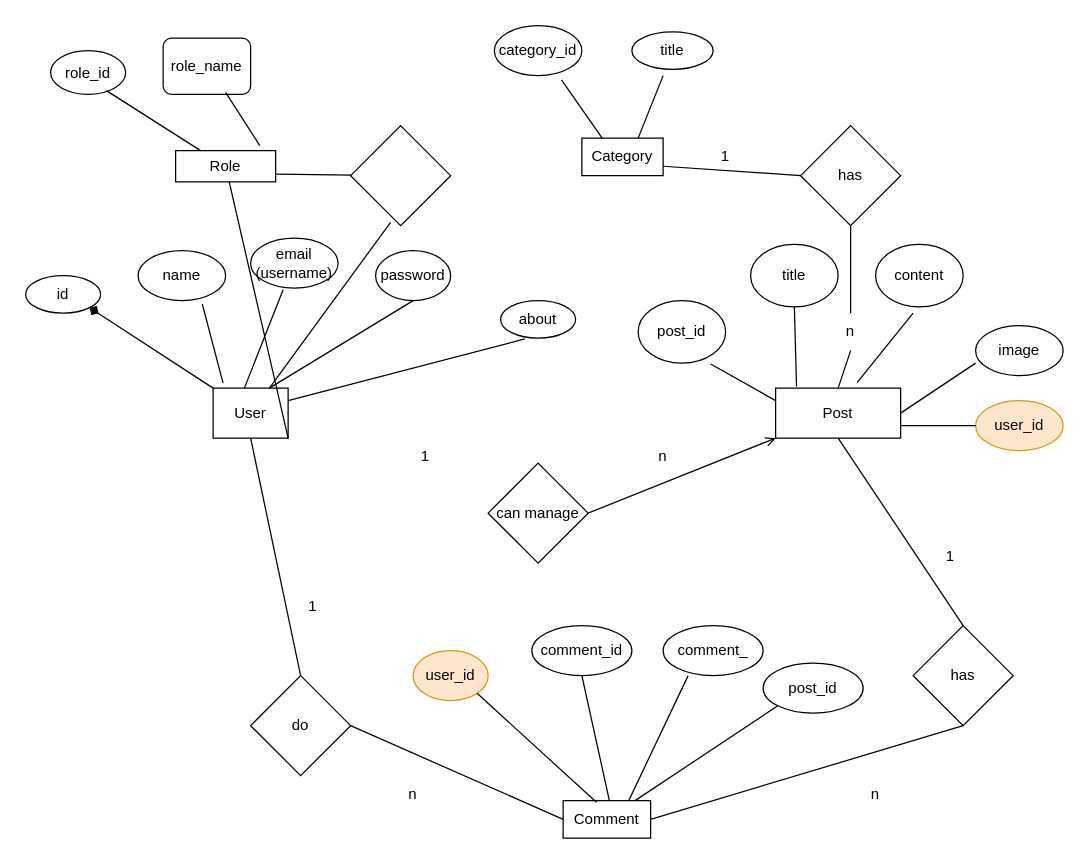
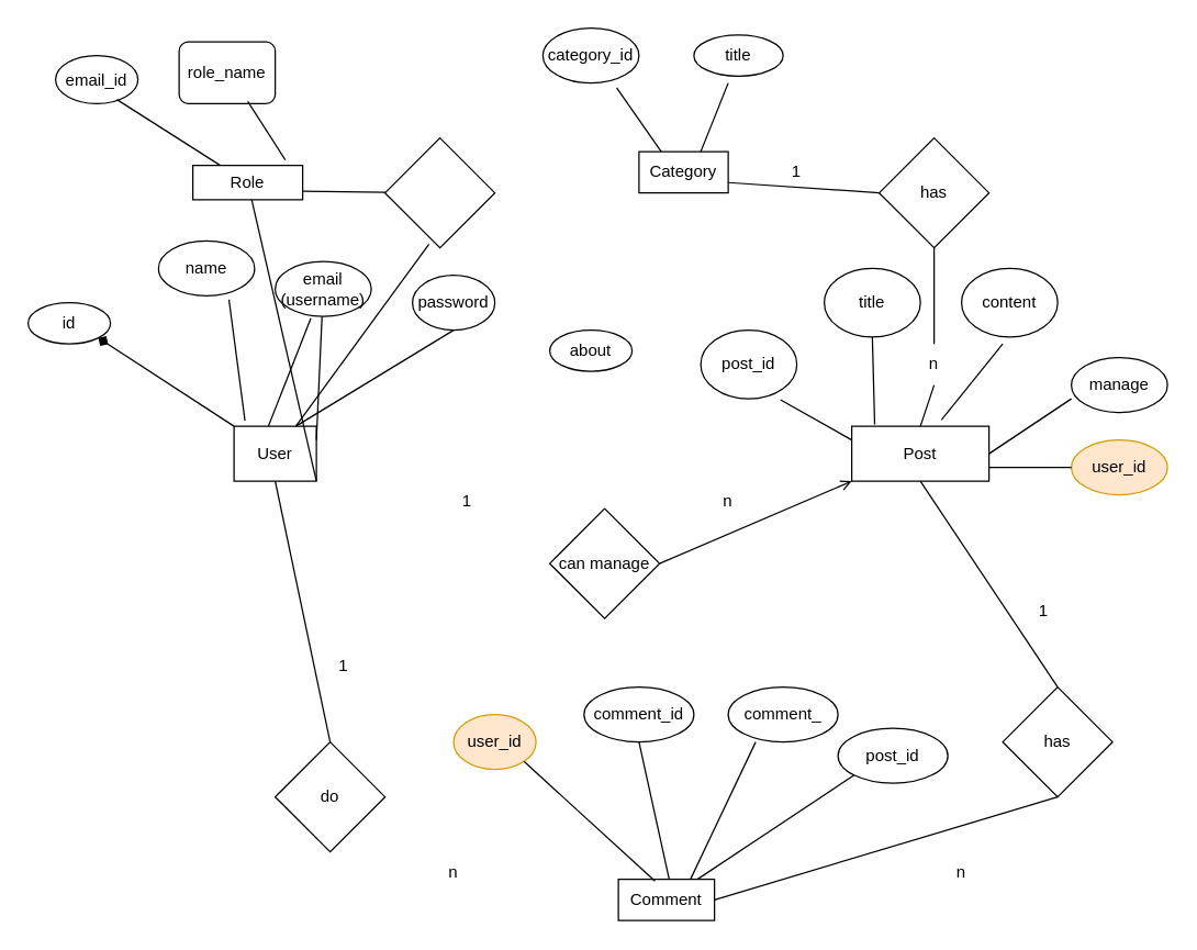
  <mxCell id="0" />
  <mxCell id="1" parent="0" />
  <mxCell id="2" value="User" style="rounded=0;whiteSpace=wrap;html=1;" vertex="1" parent="1"><mxGeometry x="170" y="310" width="60" height="40" as="geometry" /></mxCell>
  <mxCell id="3" value="id" style="ellipse;whiteSpace=wrap;html=1;" vertex="1" parent="1"><mxGeometry x="20" y="220" width="60" height="30" as="geometry" /></mxCell>
- <mxCell id="4" value="name" style="ellipse;whiteSpace=wrap;html=1;" vertex="1" parent="1"><mxGeometry x="110" y="200" width="70" height="40" as="geometry" /></mxCell>
+ <mxCell id="4" value="name" style="ellipse;whiteSpace=wrap;html=1;" vertex="1" parent="1"><mxGeometry x="115" y="175" width="70" height="40" as="geometry" /></mxCell>
  <mxCell id="5" value="email&lt;br&gt;(username)" style="ellipse;whiteSpace=wrap;html=1;" vertex="1" parent="1"><mxGeometry x="200" y="190" width="70" height="40" as="geometry" /></mxCell>
  <mxCell id="6" value="password" style="ellipse;whiteSpace=wrap;html=1;" vertex="1" parent="1"><mxGeometry x="300" y="200" width="60" height="40" as="geometry" /></mxCell>
  <mxCell id="7" value="about" style="ellipse;whiteSpace=wrap;html=1;" vertex="1" parent="1"><mxGeometry x="400" y="240" width="60" height="30" as="geometry" /></mxCell>
- <mxCell id="8" value="" style="endArrow=none;html=1;rounded=0;exitX=1;exitY=0.25;exitDx=0;exitDy=0;entryX=0.322;entryY=1.022;entryDx=0;entryDy=0;entryPerimeter=0;" edge="1" parent="1" source="2" target="7"><mxGeometry width="50" height="50" relative="1" as="geometry"><mxPoint x="390" y="350" as="sourcePoint" /><mxPoint x="440" y="300" as="targetPoint" /></mxGeometry></mxCell>
+ <mxCell id="8" value="" style="endArrow=none;html=1;rounded=0;exitX=1;exitY=0.25;exitDx=0;exitDy=0;" edge="1" parent="1" source="2" target="5"><mxGeometry width="50" height="50" relative="1" as="geometry"><mxPoint x="390" y="350" as="sourcePoint" /><mxPoint x="440" y="300" as="targetPoint" /></mxGeometry></mxCell>
  <mxCell id="9" value="" style="endArrow=none;html=1;rounded=0;exitX=0.75;exitY=0;exitDx=0;exitDy=0;entryX=0.5;entryY=1;entryDx=0;entryDy=0;" edge="1" parent="1" source="2" target="6"><mxGeometry width="50" height="50" relative="1" as="geometry"><mxPoint x="390" y="350" as="sourcePoint" /><mxPoint x="440" y="300" as="targetPoint" /></mxGeometry></mxCell>
  <mxCell id="10" value="" style="endArrow=none;html=1;rounded=0;exitX=0.75;exitY=0;exitDx=0;exitDy=0;entryX=0.371;entryY=1.033;entryDx=0;entryDy=0;entryPerimeter=0;" edge="1" parent="1" target="5"><mxGeometry width="50" height="50" relative="1" as="geometry"><mxPoint x="195" y="310" as="sourcePoint" /><mxPoint x="300" y="240" as="targetPoint" /></mxGeometry></mxCell>
  <mxCell id="11" value="" style="endArrow=none;html=1;rounded=0;exitX=0.133;exitY=-0.1;exitDx=0;exitDy=0;entryX=0.733;entryY=1.067;entryDx=0;entryDy=0;entryPerimeter=0;exitPerimeter=0;" edge="1" parent="1" source="2" target="4"><mxGeometry width="50" height="50" relative="1" as="geometry"><mxPoint x="245" y="330" as="sourcePoint" /><mxPoint x="350" y="260" as="targetPoint" /></mxGeometry></mxCell>
  <mxCell id="12" value="" style="endArrow=diamond;html=1;rounded=0;exitX=0;exitY=0;exitDx=0;exitDy=0;entryX=1;entryY=1;entryDx=0;entryDy=0;" edge="1" parent="1" source="2" target="3"><mxGeometry width="50" height="50" relative="1" as="geometry"><mxPoint x="255" y="340" as="sourcePoint" /><mxPoint x="360" y="270" as="targetPoint" /></mxGeometry></mxCell>
  <mxCell id="13" value="Post" style="rounded=0;whiteSpace=wrap;html=1;" vertex="1" parent="1"><mxGeometry x="620" y="310" width="100" height="40" as="geometry" /></mxCell>
  <mxCell id="14" value="post_id" style="ellipse;whiteSpace=wrap;html=1;" vertex="1" parent="1"><mxGeometry x="510" y="240" width="70" height="50" as="geometry" /></mxCell>
  <mxCell id="15" value="title&lt;span style=&quot;color: rgba(0, 0, 0, 0); font-family: monospace; font-size: 0px; text-align: start;&quot;&gt;%3CmxGraphModel%3E%3Croot%3E%3CmxCell%20id%3D%220%22%2F%3E%3CmxCell%20id%3D%221%22%20parent%3D%220%22%2F%3E%3CmxCell%20id%3D%222%22%20value%3D%22post-id%22%20style%3D%22ellipse%3BwhiteSpace%3Dwrap%3Bhtml%3D1%3B%22%20vertex%3D%221%22%20parent%3D%221%22%3E%3CmxGeometry%20x%3D%22490%22%20y%3D%22240%22%20width%3D%2270%22%20height%3D%2250%22%20as%3D%22geometry%22%2F%3E%3C%2FmxCell%3E%3C%2Froot%3E%3C%2FmxGraphModel%3E&lt;/span&gt;" style="ellipse;whiteSpace=wrap;html=1;" vertex="1" parent="1"><mxGeometry x="600" y="195" width="70" height="50" as="geometry" /></mxCell>
  <mxCell id="16" value="content" style="ellipse;whiteSpace=wrap;html=1;" vertex="1" parent="1"><mxGeometry x="700" y="195" width="70" height="50" as="geometry" /></mxCell>
- <mxCell id="17" value="image" style="ellipse;whiteSpace=wrap;html=1;" vertex="1" parent="1"><mxGeometry x="780" y="260" width="70" height="40" as="geometry" /></mxCell>
+ <mxCell id="17" value="manage" style="ellipse;whiteSpace=wrap;html=1;" vertex="1" parent="1"><mxGeometry x="780" y="260" width="70" height="40" as="geometry" /></mxCell>
  <mxCell id="18" value="" style="endArrow=none;html=1;rounded=0;exitX=0.829;exitY=1.013;exitDx=0;exitDy=0;exitPerimeter=0;entryX=0;entryY=0.25;entryDx=0;entryDy=0;" edge="1" parent="1" source="14" target="13"><mxGeometry width="50" height="50" relative="1" as="geometry"><mxPoint x="590" y="350" as="sourcePoint" /><mxPoint x="640" y="300" as="targetPoint" /></mxGeometry></mxCell>
  <mxCell id="19" value="" style="endArrow=none;html=1;rounded=0;entryX=0.5;entryY=1;entryDx=0;entryDy=0;exitX=0.167;exitY=-0.033;exitDx=0;exitDy=0;exitPerimeter=0;" edge="1" parent="1" source="13" target="15"><mxGeometry width="50" height="50" relative="1" as="geometry"><mxPoint x="635" y="300" as="sourcePoint" /><mxPoint x="640" y="300" as="targetPoint" /></mxGeometry></mxCell>
  <mxCell id="20" value="" style="endArrow=none;html=1;rounded=0;exitX=0.653;exitY=-0.117;exitDx=0;exitDy=0;exitPerimeter=0;" edge="1" parent="1" source="13"><mxGeometry width="50" height="50" relative="1" as="geometry"><mxPoint x="680" y="300" as="sourcePoint" /><mxPoint x="730" y="250" as="targetPoint" /></mxGeometry></mxCell>
  <mxCell id="21" value="" style="endArrow=none;html=1;rounded=0;entryX=0;entryY=0.75;entryDx=0;entryDy=0;exitX=1;exitY=0.5;exitDx=0;exitDy=0;entryPerimeter=0;" edge="1" parent="1" source="13" target="17"><mxGeometry width="50" height="50" relative="1" as="geometry"><mxPoint x="656.7" y="328.68" as="sourcePoint" /><mxPoint x="655" y="265" as="targetPoint" /></mxGeometry></mxCell>
  <mxCell id="22" value="user_id" style="ellipse;whiteSpace=wrap;html=1;fillColor=#ffe6cc;strokeColor=#d79b00;" vertex="1" parent="1"><mxGeometry x="780" y="320" width="70" height="40" as="geometry" /></mxCell>
  <mxCell id="23" value="" style="endArrow=none;html=1;rounded=0;entryX=0;entryY=0.5;entryDx=0;entryDy=0;exitX=1;exitY=0.75;exitDx=0;exitDy=0;" edge="1" parent="1" source="13" target="22"><mxGeometry width="50" height="50" relative="1" as="geometry"><mxPoint x="730" y="340" as="sourcePoint" /><mxPoint x="790" y="300" as="targetPoint" /></mxGeometry></mxCell>
- <mxCell id="24" value="can manage" style="rhombus;whiteSpace=wrap;html=1;" vertex="1" parent="1"><mxGeometry x="390" y="370" width="80" height="80" as="geometry" /></mxCell>
+ <mxCell id="24" value="can manage" style="rhombus;whiteSpace=wrap;html=1;" vertex="1" parent="1"><mxGeometry x="400" y="370" width="80" height="80" as="geometry" /></mxCell>
  <mxCell id="25" value="" style="endArrow=none;html=1;rounded=0;exitX=1;exitY=1;exitDx=0;exitDy=0;" edge="1" parent="1" source="2" target="59"><mxGeometry width="50" height="50" relative="1" as="geometry"><mxPoint x="590" y="350" as="sourcePoint" /><mxPoint x="640" y="300" as="targetPoint" /></mxGeometry></mxCell>
  <mxCell id="26" value="n" style="text;html=1;strokeColor=none;fillColor=none;align=center;verticalAlign=middle;whiteSpace=wrap;rounded=0;" vertex="1" parent="1"><mxGeometry x="500" y="350" width="60" height="30" as="geometry" /></mxCell>
  <mxCell id="27" value="1" style="text;html=1;strokeColor=none;fillColor=none;align=center;verticalAlign=middle;whiteSpace=wrap;rounded=0;" vertex="1" parent="1"><mxGeometry x="310" y="350" width="60" height="30" as="geometry" /></mxCell>
  <mxCell id="28" value="" style="endArrow=open;html=1;rounded=0;exitX=1;exitY=0.5;exitDx=0;exitDy=0;entryX=0;entryY=1;entryDx=0;entryDy=0;" edge="1" parent="1" source="24" target="13"><mxGeometry width="50" height="50" relative="1" as="geometry"><mxPoint x="250" y="360" as="sourcePoint" /><mxPoint x="410" y="420" as="targetPoint" /></mxGeometry></mxCell>
  <mxCell id="29" value="Comment" style="rounded=0;whiteSpace=wrap;html=1;" vertex="1" parent="1"><mxGeometry x="450" y="640" width="70" height="30" as="geometry" /></mxCell>
  <mxCell id="30" value="user_id" style="ellipse;whiteSpace=wrap;html=1;fillColor=#ffe6cc;strokeColor=#d79b00;" vertex="1" parent="1"><mxGeometry x="330" y="520" width="60" height="40" as="geometry" /></mxCell>
  <mxCell id="31" value="comment_id&lt;span style=&quot;color: rgba(0, 0, 0, 0); font-family: monospace; font-size: 0px; text-align: start;&quot;&gt;%3CmxGraphModel%3E%3Croot%3E%3CmxCell%20id%3D%220%22%2F%3E%3CmxCell%20id%3D%221%22%20parent%3D%220%22%2F%3E%3CmxCell%20id%3D%222%22%20value%3D%22%22%20style%3D%22endArrow%3Dnone%3Bhtml%3D1%3Brounded%3D0%3BexitX%3D1%3BexitY%3D1%3BexitDx%3D0%3BexitDy%3D0%3BentryX%3D0%3BentryY%3D0.5%3BentryDx%3D0%3BentryDy%3D0%3B%22%20edge%3D%221%22%20parent%3D%221%22%3E%3CmxGeometry%20width%3D%2250%22%20height%3D%2250%22%20relative%3D%221%22%20as%3D%22geometry%22%3E%3CmxPoint%20x%3D%22230%22%20y%3D%22340%22%20as%3D%22sourcePoint%22%2F%3E%3CmxPoint%20x%3D%22390%22%20y%3D%22400%22%20as%3D%22targetPoint%22%2F%3E%3C%2FmxGeometry%3E%3C%2FmxCell%3E%3C%2Froot%3E%3C%2FmxGraphModel%3E&lt;/span&gt;" style="ellipse;whiteSpace=wrap;html=1;" vertex="1" parent="1"><mxGeometry x="425" y="500" width="80" height="40" as="geometry" /></mxCell>
  <mxCell id="32" value="comment_&lt;span style=&quot;background-color: initial; color: rgba(0, 0, 0, 0); font-family: monospace; font-size: 0px; text-align: start;&quot;&gt;%3CmxGraphModel%3E%3Croot%3E%3CmxCell%20id%3D%220%22%2F%3E%3CmxCell%20id%3D%221%22%20parent%3D%220%22%2F%3E%3CmxCell%20id%3D%222%22%20value%3D%22%22%20style%3D%22endArrow%3Dnone%3Bhtml%3D1%3Brounded%3D0%3BexitX%3D1%3BexitY%3D1%3BexitDx%3D0%3BexitDy%3D0%3BentryX%3D0%3BentryY%3D0.5%3BentryDx%3D0%3BentryDy%3D0%3B%22%20edge%3D%221%22%20parent%3D%221%22%3E%3CmxGeometry%20width%3D%2250%22%20height%3D%2250%22%20relative%3D%221%22%20as%3D%22geometry%22%3E%3CmxPoint%20x%3D%22230%22%20y%3D%22340%22%20as%3D%22sourcePoint%22%2F%3E%3CmxPoint%20x%3D%22390%22%20y%3D%22400%22%20as%3D%22targetPoint%22%2F%3E%3C%2FmxGeometry%3E%3C%2FmxCell%3E%3C%2Froot%3E%3C%2FmxGraphModel%3E&lt;/span&gt;" style="ellipse;whiteSpace=wrap;html=1;" vertex="1" parent="1"><mxGeometry x="530" y="500" width="80" height="40" as="geometry" /></mxCell>
  <mxCell id="33" value="post_id" style="ellipse;whiteSpace=wrap;html=1;" vertex="1" parent="1"><mxGeometry x="610" y="530" width="80" height="40" as="geometry" /></mxCell>
  <mxCell id="34" value="" style="endArrow=none;html=1;rounded=0;exitX=0.381;exitY=0.044;exitDx=0;exitDy=0;exitPerimeter=0;entryX=1;entryY=1;entryDx=0;entryDy=0;" edge="1" parent="1" source="29" target="30"><mxGeometry width="50" height="50" relative="1" as="geometry"><mxPoint x="470" y="550" as="sourcePoint" /><mxPoint x="520" y="500" as="targetPoint" /></mxGeometry></mxCell>
  <mxCell id="35" value="" style="endArrow=none;html=1;rounded=0;entryX=0.5;entryY=1;entryDx=0;entryDy=0;" edge="1" parent="1" target="31"><mxGeometry width="50" height="50" relative="1" as="geometry"><mxPoint x="487" y="640" as="sourcePoint" /><mxPoint x="391.213" y="564.142" as="targetPoint" /></mxGeometry></mxCell>
  <mxCell id="36" value="" style="endArrow=none;html=1;rounded=0;exitX=0.75;exitY=0;exitDx=0;exitDy=0;entryX=0.25;entryY=1;entryDx=0;entryDy=0;entryPerimeter=0;" edge="1" parent="1" source="29" target="32"><mxGeometry width="50" height="50" relative="1" as="geometry"><mxPoint x="496.67" y="661.32" as="sourcePoint" /><mxPoint x="401.213" y="574.142" as="targetPoint" /></mxGeometry></mxCell>
  <mxCell id="37" value="" style="endArrow=none;html=1;rounded=0;entryX=0;entryY=1;entryDx=0;entryDy=0;" edge="1" parent="1" source="29" target="33"><mxGeometry width="50" height="50" relative="1" as="geometry"><mxPoint x="506.67" y="671.32" as="sourcePoint" /><mxPoint x="411.213" y="584.142" as="targetPoint" /></mxGeometry></mxCell>
  <mxCell id="38" value="do" style="rhombus;whiteSpace=wrap;html=1;" vertex="1" parent="1"><mxGeometry x="200" y="540" width="80" height="80" as="geometry" /></mxCell>
  <mxCell id="39" value="" style="endArrow=none;html=1;rounded=0;entryX=0.5;entryY=1;entryDx=0;entryDy=0;exitX=0.5;exitY=0;exitDx=0;exitDy=0;" edge="1" parent="1" source="38" target="2"><mxGeometry width="50" height="50" relative="1" as="geometry"><mxPoint x="470" y="550" as="sourcePoint" /><mxPoint x="520" y="500" as="targetPoint" /></mxGeometry></mxCell>
- <mxCell id="40" value="" style="endArrow=none;html=1;rounded=0;exitX=1;exitY=0.5;exitDx=0;exitDy=0;entryX=0;entryY=0.5;entryDx=0;entryDy=0;" edge="1" parent="1" source="38" target="29"><mxGeometry width="50" height="50" relative="1" as="geometry"><mxPoint x="470" y="550" as="sourcePoint" /><mxPoint x="520" y="500" as="targetPoint" /></mxGeometry></mxCell>
  <mxCell id="41" value="1" style="text;html=1;strokeColor=none;fillColor=none;align=center;verticalAlign=middle;whiteSpace=wrap;rounded=0;" vertex="1" parent="1"><mxGeometry x="220" y="470" width="60" height="30" as="geometry" /></mxCell>
  <mxCell id="42" value="n" style="text;html=1;strokeColor=none;fillColor=none;align=center;verticalAlign=middle;whiteSpace=wrap;rounded=0;" vertex="1" parent="1"><mxGeometry x="300" y="620" width="60" height="30" as="geometry" /></mxCell>
  <mxCell id="43" value="has" style="rhombus;whiteSpace=wrap;html=1;" vertex="1" parent="1"><mxGeometry x="730" y="500" width="80" height="80" as="geometry" /></mxCell>
  <mxCell id="44" value="" style="endArrow=none;html=1;rounded=0;entryX=0.5;entryY=1;entryDx=0;entryDy=0;exitX=0.5;exitY=0;exitDx=0;exitDy=0;" edge="1" parent="1" source="43" target="13"><mxGeometry width="50" height="50" relative="1" as="geometry"><mxPoint x="470" y="550" as="sourcePoint" /><mxPoint x="520" y="500" as="targetPoint" /></mxGeometry></mxCell>
  <mxCell id="45" value="" style="endArrow=none;html=1;rounded=0;entryX=0.5;entryY=1;entryDx=0;entryDy=0;exitX=1;exitY=0.5;exitDx=0;exitDy=0;" edge="1" parent="1" source="29" target="43"><mxGeometry width="50" height="50" relative="1" as="geometry"><mxPoint x="780" y="510" as="sourcePoint" /><mxPoint x="680" y="360" as="targetPoint" /></mxGeometry></mxCell>
  <mxCell id="46" value="1" style="text;html=1;strokeColor=none;fillColor=none;align=center;verticalAlign=middle;whiteSpace=wrap;rounded=0;" vertex="1" parent="1"><mxGeometry x="730" y="430" width="60" height="30" as="geometry" /></mxCell>
  <mxCell id="47" value="n" style="text;html=1;strokeColor=none;fillColor=none;align=center;verticalAlign=middle;whiteSpace=wrap;rounded=0;" vertex="1" parent="1"><mxGeometry x="670" y="620" width="60" height="30" as="geometry" /></mxCell>
  <mxCell id="48" value="Category" style="rounded=0;whiteSpace=wrap;html=1;" vertex="1" parent="1"><mxGeometry x="465" y="110" width="65" height="30" as="geometry" /></mxCell>
  <mxCell id="49" value="category_id" style="ellipse;whiteSpace=wrap;html=1;" vertex="1" parent="1"><mxGeometry x="395" y="20" width="70" height="40" as="geometry" /></mxCell>
  <mxCell id="50" value="title" style="ellipse;whiteSpace=wrap;html=1;" vertex="1" parent="1"><mxGeometry x="505" y="25" width="65" height="30" as="geometry" /></mxCell>
  <mxCell id="51" value="" style="endArrow=none;html=1;rounded=0;entryX=0.25;entryY=0;entryDx=0;entryDy=0;exitX=0.767;exitY=1.083;exitDx=0;exitDy=0;exitPerimeter=0;" edge="1" parent="1" source="49" target="48"><mxGeometry width="50" height="50" relative="1" as="geometry"><mxPoint x="400" y="50" as="sourcePoint" /><mxPoint x="450" y="0" as="targetPoint" /></mxGeometry></mxCell>
  <mxCell id="52" value="" style="endArrow=none;html=1;rounded=0;" edge="1" parent="1"><mxGeometry width="50" height="50" relative="1" as="geometry"><mxPoint x="530" y="60" as="sourcePoint" /><mxPoint x="510" y="110" as="targetPoint" /></mxGeometry></mxCell>
  <mxCell id="53" value="has" style="rhombus;whiteSpace=wrap;html=1;" vertex="1" parent="1"><mxGeometry x="640" y="100" width="80" height="80" as="geometry" /></mxCell>
  <mxCell id="54" value="" style="endArrow=none;html=1;rounded=0;entryX=0;entryY=0.5;entryDx=0;entryDy=0;exitX=1;exitY=0.75;exitDx=0;exitDy=0;" edge="1" parent="1" source="48" target="53"><mxGeometry width="50" height="50" relative="1" as="geometry"><mxPoint x="400" y="150" as="sourcePoint" /><mxPoint x="450" y="100" as="targetPoint" /></mxGeometry></mxCell>
  <mxCell id="55" value="" style="endArrow=none;html=1;rounded=0;entryX=0.5;entryY=0;entryDx=0;entryDy=0;exitX=0.5;exitY=1;exitDx=0;exitDy=0;startArrow=none;" edge="1" parent="1" source="57" target="13"><mxGeometry width="50" height="50" relative="1" as="geometry"><mxPoint x="540" y="142.5" as="sourcePoint" /><mxPoint x="650" y="150" as="targetPoint" /></mxGeometry></mxCell>
  <mxCell id="56" value="1" style="text;html=1;strokeColor=none;fillColor=none;align=center;verticalAlign=middle;whiteSpace=wrap;rounded=0;" vertex="1" parent="1"><mxGeometry x="550" y="110" width="60" height="30" as="geometry" /></mxCell>
  <mxCell id="57" value="n" style="text;html=1;strokeColor=none;fillColor=none;align=center;verticalAlign=middle;whiteSpace=wrap;rounded=0;" vertex="1" parent="1"><mxGeometry x="650" y="250" width="60" height="30" as="geometry" /></mxCell>
  <mxCell id="58" value="" style="endArrow=none;html=1;rounded=0;entryX=0.5;entryY=0;entryDx=0;entryDy=0;exitX=0.5;exitY=1;exitDx=0;exitDy=0;" edge="1" parent="1" source="53" target="57"><mxGeometry width="50" height="50" relative="1" as="geometry"><mxPoint x="680" y="180" as="sourcePoint" /><mxPoint x="670" y="310" as="targetPoint" /></mxGeometry></mxCell>
  <mxCell id="59" value="Role" style="rounded=0;whiteSpace=wrap;html=1;" vertex="1" parent="1"><mxGeometry x="140" y="120" width="80" height="25" as="geometry" /></mxCell>
- <mxCell id="60" value="role_id" style="ellipse;whiteSpace=wrap;html=1;" vertex="1" parent="1"><mxGeometry x="40" y="40" width="60" height="35" as="geometry" /></mxCell>
+ <mxCell id="60" value="email_id" style="ellipse;whiteSpace=wrap;html=1;" vertex="1" parent="1"><mxGeometry x="40" y="40" width="60" height="35" as="geometry" /></mxCell>
  <mxCell id="61" value="role_name" style="whiteSpace=wrap;html=1;rounded=1;" vertex="1" parent="1"><mxGeometry x="130" y="30" width="70" height="45" as="geometry" /></mxCell>
  <mxCell id="62" value="" style="endArrow=none;html=1;rounded=0;exitX=0.842;exitY=-0.16;exitDx=0;exitDy=0;exitPerimeter=0;entryX=0.714;entryY=0.963;entryDx=0;entryDy=0;entryPerimeter=0;" edge="1" parent="1" source="59" target="61"><mxGeometry width="50" height="50" relative="1" as="geometry"><mxPoint x="400" y="150" as="sourcePoint" /><mxPoint x="450" y="100" as="targetPoint" /></mxGeometry></mxCell>
  <mxCell id="63" value="" style="endArrow=none;html=1;rounded=0;exitX=0.25;exitY=0;exitDx=0;exitDy=0;entryX=0.744;entryY=0.914;entryDx=0;entryDy=0;entryPerimeter=0;" edge="1" parent="1" source="59" target="60"><mxGeometry width="50" height="50" relative="1" as="geometry"><mxPoint x="400" y="150" as="sourcePoint" /><mxPoint x="450" y="100" as="targetPoint" /></mxGeometry></mxCell>
  <mxCell id="64" value="" style="rhombus;whiteSpace=wrap;html=1;" vertex="1" parent="1"><mxGeometry x="280" y="100" width="80" height="80" as="geometry" /></mxCell>
  <mxCell id="65" value="" style="endArrow=none;html=1;rounded=0;entryX=1;entryY=0.75;entryDx=0;entryDy=0;" edge="1" parent="1" source="64" target="59"><mxGeometry width="50" height="50" relative="1" as="geometry"><mxPoint x="400" y="250" as="sourcePoint" /><mxPoint x="450" y="200" as="targetPoint" /></mxGeometry></mxCell>
  <mxCell id="66" value="" style="endArrow=none;html=1;rounded=0;exitX=0.75;exitY=0;exitDx=0;exitDy=0;entryX=0.4;entryY=0.967;entryDx=0;entryDy=0;entryPerimeter=0;" edge="1" parent="1" source="2" target="64"><mxGeometry width="50" height="50" relative="1" as="geometry"><mxPoint x="400" y="250" as="sourcePoint" /><mxPoint x="450" y="200" as="targetPoint" /></mxGeometry></mxCell>
